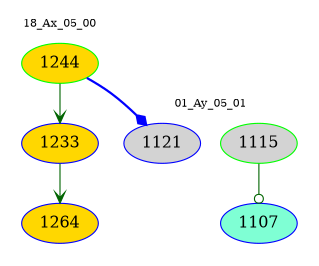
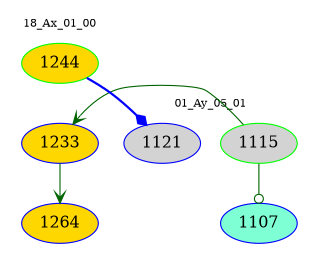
  digraph {
    node [color=blue fillcolor=gold style=filled]
    edge [arrowhead=vee color=darkgreen style=solid]
    n1 [color=green fillcolor=lightgrey label=1115]
    n2 [fillcolor=aquamarine label=1107]
    n3 [fillcolor=lightgrey label=1121]
    n4 [color=green label=1244]
    n5 [label=1233]
    n6 [label=1264]
    subgraph cluster_1 {
      color=white
      fontsize=10
      label="01_Ay_05_01"
      n1
      n2
      n3
    }
    subgraph cluster_2 {
      color=white
      fontsize=10
-     label="18_Ax_05_00"
+     label="18_Ax_01_00"
      n4
      n5
      n6
    }
    n1 -> n2 [arrowhead=odot]
    n4 -> n3 [arrowhead=diamond color=blue style=bold]
-   n4 -> n5
+   n1 -> n5
    n5 -> n6
  }
